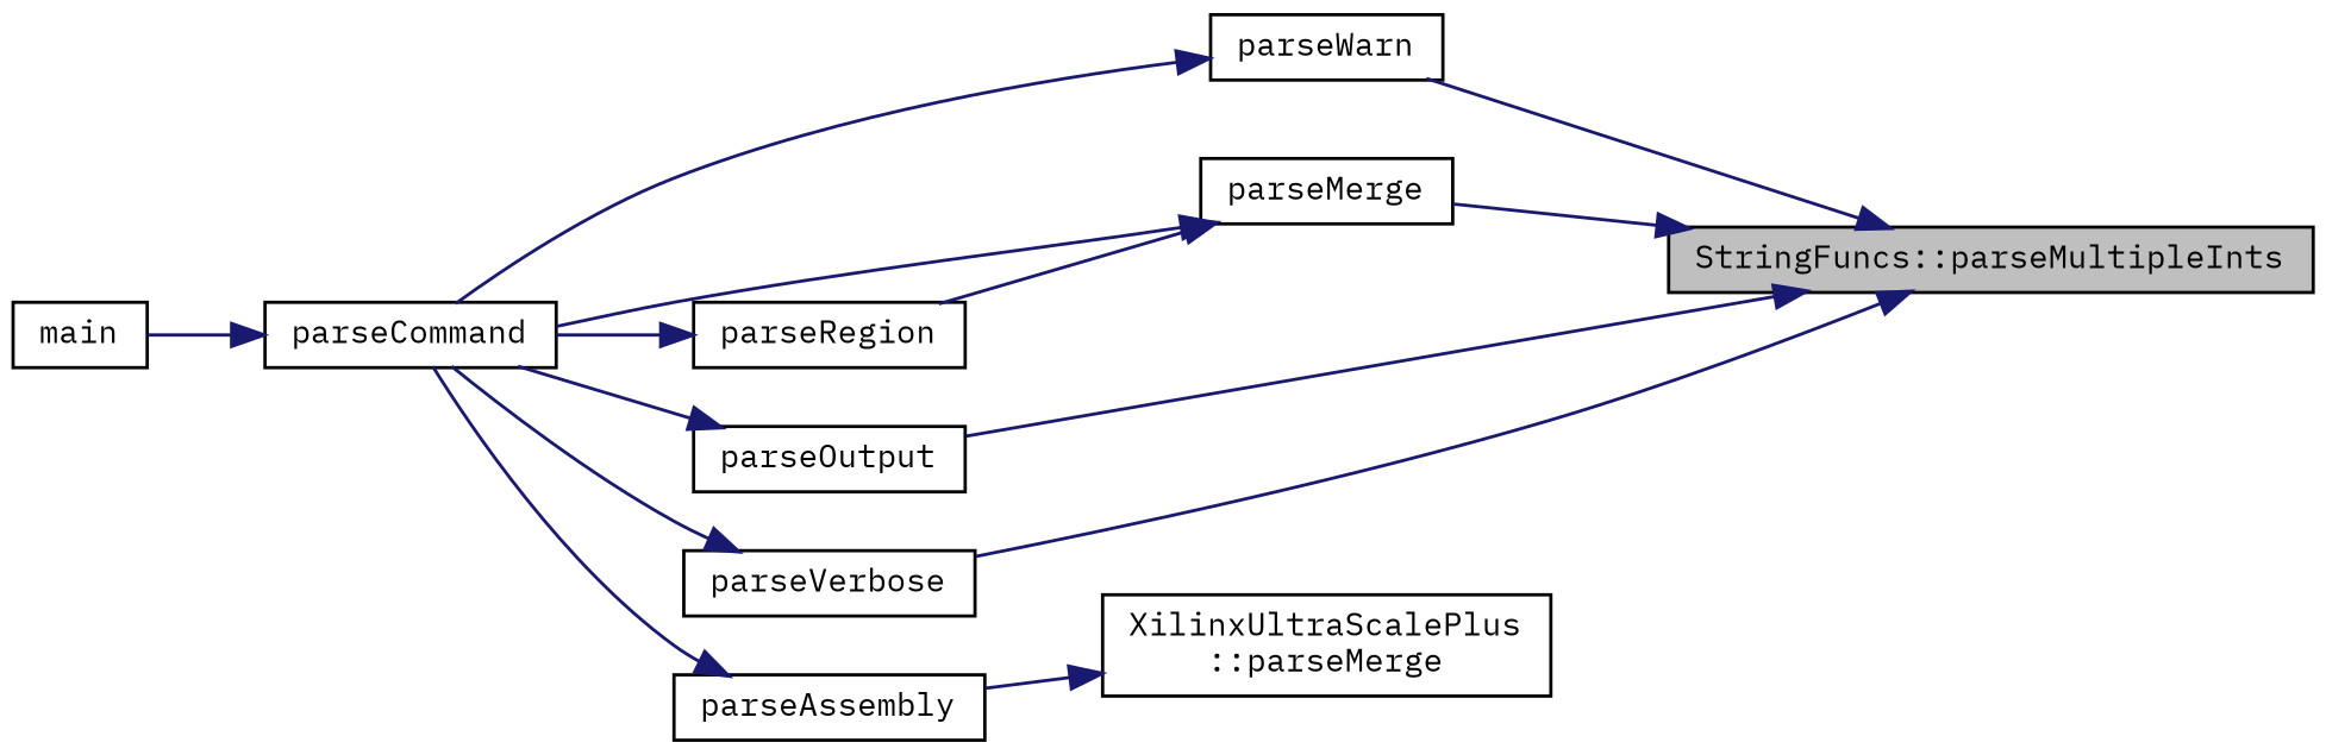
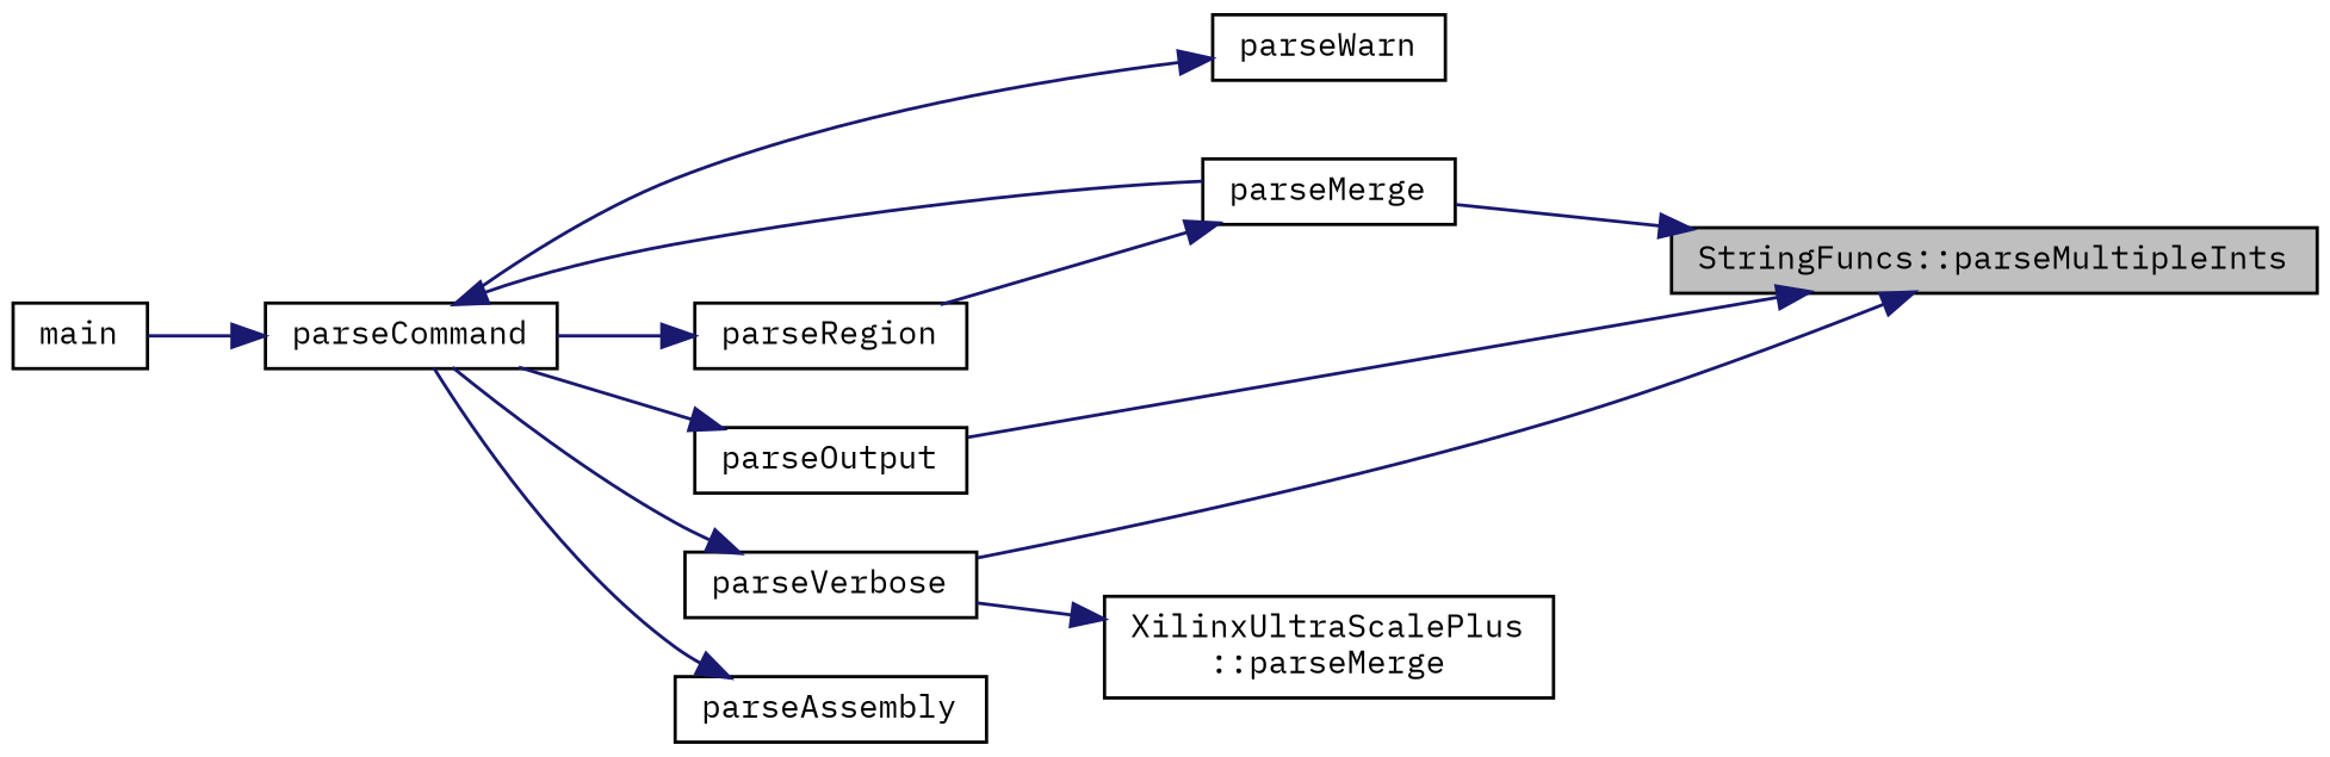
  digraph {
    fontname="IBM Plex Mono"
    rankdir=RL
    node [color=black fillcolor=white fontname="IBM Plex Mono" fontsize=10 shape=record style=filled]
    edge [color=midnightblue dir=back fontname="IBM Plex Mono" fontsize=10 labelfontname=Helvetica labelfontsize=10 style=solid]
    n1 [fillcolor=grey75 fontcolor=black height=0.2 label="StringFuncs::parseMultipleInts" width=0.4]
    n2 [height=0.2 label=parseMerge width=0.4]
    n3 [height=0.2 label=parseOutput width=0.4]
    n4 [height=0.2 label=parseVerbose width=0.4]
    n5 [height=0.2 label=parseWarn width=0.4]
    n6 [height=0.2 label=parseRegion width=0.4]
    n7 [height=0.2 label=parseCommand width=0.4]
    n8 [height=0.2 label="XilinxUltraScalePlus\l::parseMerge" width=0.4]
    n9 [height=0.2 label=parseAssembly width=0.4]
    n10 [height=0.2 label=main width=0.4]
    n1 -> n2
    n1 -> n3
    n1 -> n4
-   n1 -> n5
    n2 -> n6
-   n2 -> n7
+   n7 -> n2
    n3 -> n7
    n4 -> n7
    n5 -> n7
    n6 -> n7
    n7 -> n10
-   n8 -> n9
+   n8 -> n4
    n9 -> n7
  }
